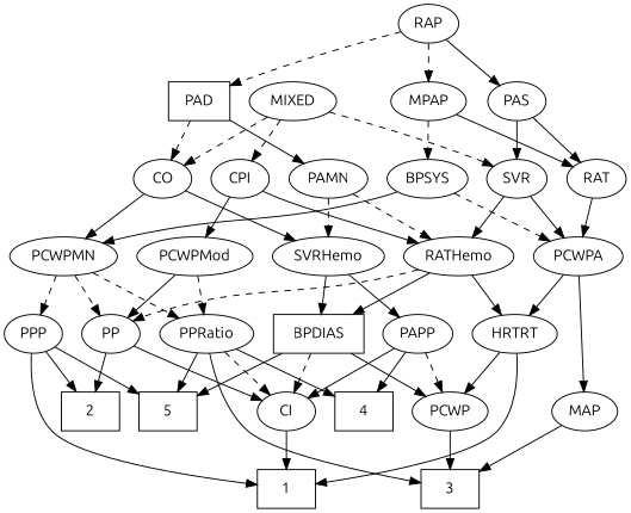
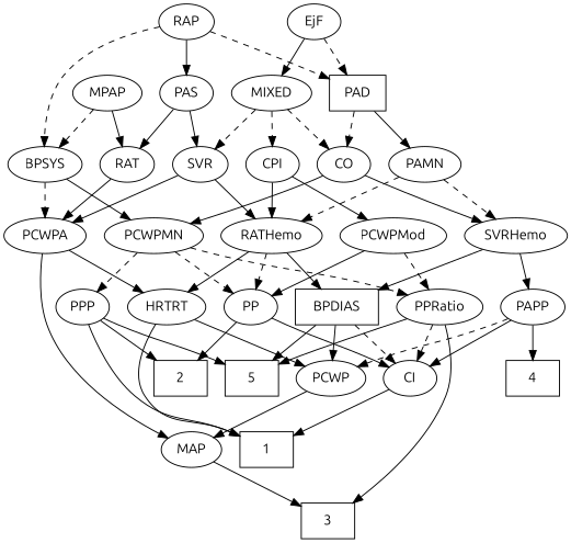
  strict digraph {
    fontname=Ubuntu
    node [fontname=Ubuntu]
    edge [fontname=Ubuntu style=solid]
    1 [height=0.5 shape=box width=0.75]
    2 [height=0.5 shape=box width=0.75]
    3 [height=0.5 shape=box width=0.75]
    4 [height=0.5 shape=box width=0.75]
    5 [height=0.5 shape=box width=0.75]
+   EjF [height=0.5 width=0.75]
    MIXED [height=0.5 width=1.1193]
    PAD [height=0.5 shape=box width=0.79437]
    RAP [height=0.5 width=0.77632]
    MPAP [height=0.5 width=0.97491]
    PAS [height=0.5 width=0.75]
    CO [height=0.5 width=0.75]
    CPI [height=0.5 width=0.75]
    SVR [height=0.5 width=0.77632]
    PAMN [height=0.5 width=1.011]
    BPSYS [height=0.5 width=1.0471]
    RAT [height=0.5 width=0.75827]
    PCWPMN [height=0.5 width=1.3902]
    SVRHemo [height=0.5 width=1.3902]
    RATHemo [height=0.5 width=1.3721]
    PCWPMod [height=0.5 width=1.4443]
    PCWPA [height=0.5 width=1.1555]
    PP [height=0.5 width=0.75]
    PPRatio [height=0.5 width=1.1013]
    PPP [height=0.5 width=0.75]
    BPDIAS [height=0.5 shape=box width=1.1735]
    PAPP [height=0.5 width=0.88464]
    HRTRT [height=0.5 width=1.1013]
    MAP [height=0.5 width=0.84854]
    PCWP [height=0.5 width=0.97491]
    CI [height=0.5 width=0.75]
+   EjF -> MIXED
+   EjF -> PAD [style=dashed]
    MIXED -> CO [style=dashed]
    MIXED -> CPI [style=dashed]
    MIXED -> SVR [style=dashed]
    PAD -> CO [style=dashed]
    PAD -> PAMN
    RAP -> PAD [style=dashed]
-   RAP -> MPAP [style=dashed]
+   RAP -> BPSYS [style=dashed]
    RAP -> PAS
    MPAP -> BPSYS [style=dashed]
    MPAP -> RAT
    PAS -> SVR
    PAS -> RAT
    CO -> PCWPMN
    CO -> SVRHemo
    CPI -> RATHemo
    CPI -> PCWPMod
    SVR -> RATHemo
    SVR -> PCWPA
    PAMN -> SVRHemo [style=dashed]
    PAMN -> RATHemo [style=dashed]
    BPSYS -> PCWPMN
    BPSYS -> PCWPA [style=dashed]
    RAT -> PCWPA
    PCWPMN -> PP [style=dashed]
    PCWPMN -> PPRatio [style=dashed]
    PCWPMN -> PPP [style=dashed]
    SVRHemo -> BPDIAS
    SVRHemo -> PAPP
    RATHemo -> PP [style=dashed]
    RATHemo -> BPDIAS
    RATHemo -> HRTRT
    PCWPMod -> PP
    PCWPMod -> PPRatio [style=dashed]
    PCWPA -> HRTRT
    PCWPA -> MAP
    PP -> 2
    PP -> CI
    PPRatio -> 3
-   PPRatio -> 4
    PPRatio -> 5
    PPRatio -> CI [style=dashed]
    PPP -> 1
    PPP -> 2
    PPP -> 5
    BPDIAS -> 5
    BPDIAS -> PCWP
    BPDIAS -> CI [style=dashed]
    PAPP -> 4
    PAPP -> PCWP [style=dashed]
    PAPP -> CI
    HRTRT -> 1
    HRTRT -> PCWP
    MAP -> 3
-   PCWP -> 3
+   PCWP -> MAP
    CI -> 1
  }
